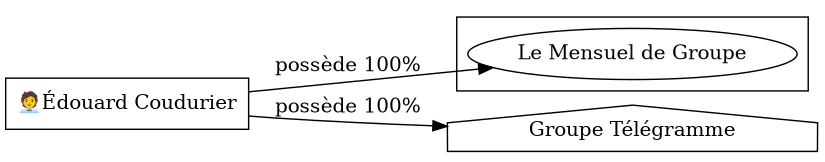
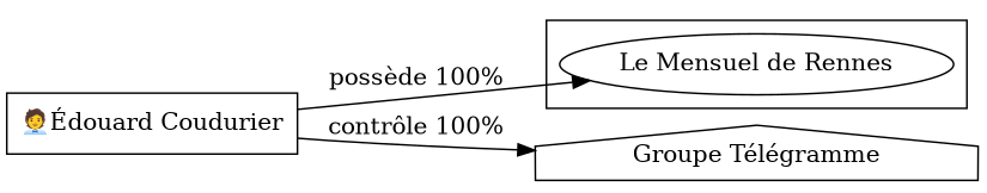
  digraph {
    rankdir=LR
    n1 [label="🧑‍💼Édouard Coudurier" shape=box]
-   n2 [label="Le Mensuel de Groupe"]
+   n2 [label="Le Mensuel de Rennes"]
    n3 [label="Groupe Télégramme" shape=house]
    subgraph sub_1 {
      n1
    }
    subgraph cluster_2 {
      n2
    }
    n1 -> n2 [label="possède 100%"]
-   n1 -> n3 [label="possède 100%"]
+   n1 -> n3 [label="contrôle 100%"]
  }
